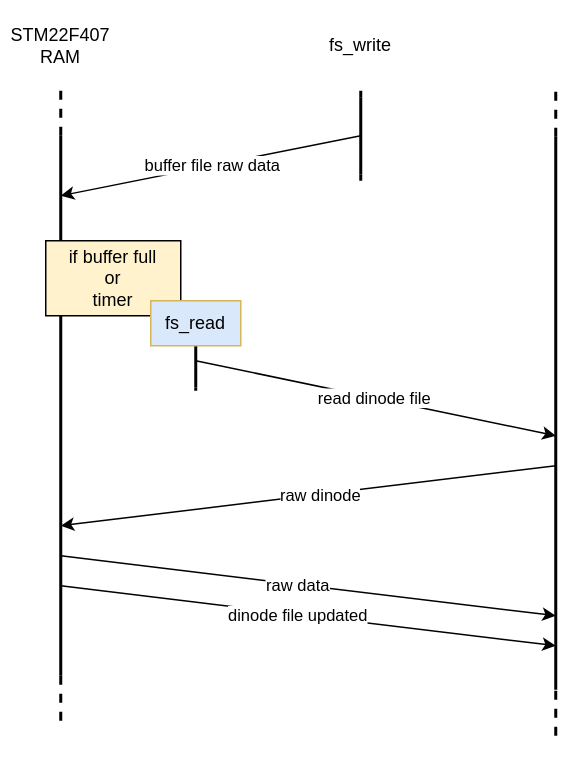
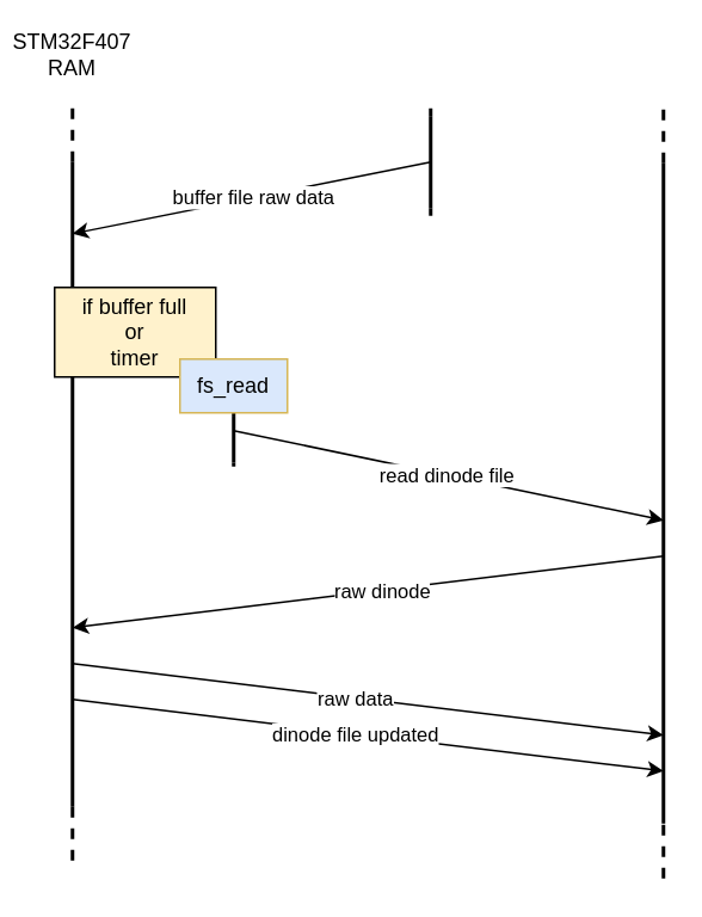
  <mxCell id="0" />
  <mxCell id="1" parent="0" />
  <mxCell id="2" value="" style="group" parent="1" vertex="1" connectable="0"><mxGeometry x="370" y="60" height="430" as="geometry" /></mxCell>
  <mxCell id="3" value="" style="endArrow=none;html=1;strokeWidth=2;" parent="2" edge="1"><mxGeometry width="50" height="50" relative="1" as="geometry"><mxPoint y="399.286" as="sourcePoint" /><mxPoint y="30.714" as="targetPoint" /></mxGeometry></mxCell>
  <mxCell id="4" value="" style="endArrow=none;dashed=1;html=1;strokeWidth=2;" parent="2" edge="1"><mxGeometry width="50" height="50" relative="1" as="geometry"><mxPoint y="30.714" as="sourcePoint" /><mxPoint as="targetPoint" /></mxGeometry></mxCell>
  <mxCell id="5" value="" style="endArrow=none;dashed=1;html=1;strokeWidth=2;" parent="2" edge="1"><mxGeometry width="50" height="50" relative="1" as="geometry"><mxPoint y="430.0" as="sourcePoint" /><mxPoint y="399.286" as="targetPoint" /></mxGeometry></mxCell>
  <mxCell id="6" value="" style="group" parent="1" vertex="1" connectable="0"><mxGeometry x="40" y="60" height="420" as="geometry" /></mxCell>
  <mxCell id="7" value="" style="endArrow=none;html=1;strokeWidth=2;" parent="6" edge="1"><mxGeometry width="50" height="50" relative="1" as="geometry"><mxPoint y="390" as="sourcePoint" /><mxPoint y="30" as="targetPoint" /></mxGeometry></mxCell>
  <mxCell id="8" value="" style="endArrow=none;dashed=1;html=1;strokeWidth=2;" parent="6" edge="1"><mxGeometry width="50" height="50" relative="1" as="geometry"><mxPoint y="30" as="sourcePoint" /><mxPoint as="targetPoint" /></mxGeometry></mxCell>
  <mxCell id="9" value="" style="endArrow=none;dashed=1;html=1;strokeWidth=2;" parent="6" edge="1"><mxGeometry width="50" height="50" relative="1" as="geometry"><mxPoint y="420" as="sourcePoint" /><mxPoint y="390" as="targetPoint" /></mxGeometry></mxCell>
- <mxCell id="10" value="&lt;div align=&quot;center&quot;&gt;STM22F407&lt;/div&gt;&lt;div&gt;RAM&lt;/div&gt;" style="text;html=1;strokeColor=none;fillColor=none;align=center;verticalAlign=middle;whiteSpace=wrap;rounded=0;" parent="1" vertex="1"><mxGeometry x="20" y="20" width="40" height="20" as="geometry" /></mxCell>
+ <mxCell id="10" value="&lt;div align=&quot;center&quot;&gt;STM32F407&lt;/div&gt;&lt;div&gt;RAM&lt;/div&gt;" style="text;html=1;strokeColor=none;fillColor=none;align=center;verticalAlign=middle;whiteSpace=wrap;rounded=0;" parent="1" vertex="1"><mxGeometry x="20" y="20" width="40" height="20" as="geometry" /></mxCell>
  <mxCell id="11" value="" style="endArrow=classic;html=1;strokeWidth=1;" parent="1" edge="1"><mxGeometry width="50" height="50" relative="1" as="geometry"><mxPoint x="240" y="90" as="sourcePoint" /><mxPoint x="40" y="130" as="targetPoint" /></mxGeometry></mxCell>
  <mxCell id="12" value="buffer file raw data" style="edgeLabel;html=1;align=center;verticalAlign=middle;resizable=0;points=[];" parent="11" vertex="1" connectable="0"><mxGeometry x="-0.113" y="2" relative="1" as="geometry"><mxPoint x="-12" as="offset" /></mxGeometry></mxCell>
  <mxCell id="13" value="" style="endArrow=classic;html=1;strokeWidth=1;" parent="1" edge="1"><mxGeometry width="50" height="50" relative="1" as="geometry"><mxPoint x="40" y="370" as="sourcePoint" /><mxPoint x="370" y="410" as="targetPoint" /></mxGeometry></mxCell>
  <mxCell id="14" value="raw data" style="edgeLabel;html=1;align=center;verticalAlign=middle;resizable=0;points=[];" parent="13" vertex="1" connectable="0"><mxGeometry x="-0.113" y="2" relative="1" as="geometry"><mxPoint x="11" y="4" as="offset" /></mxGeometry></mxCell>
  <mxCell id="15" value="" style="group" parent="1" vertex="1" connectable="0"><mxGeometry x="240" y="60" height="60" as="geometry" /></mxCell>
  <mxCell id="16" value="" style="endArrow=none;html=1;strokeWidth=2;" parent="15" edge="1"><mxGeometry width="50" height="50" relative="1" as="geometry"><mxPoint y="55.714" as="sourcePoint" /><mxPoint y="4.286" as="targetPoint" /></mxGeometry></mxCell>
  <mxCell id="17" value="" style="endArrow=none;dashed=1;html=1;strokeWidth=2;" parent="15" edge="1"><mxGeometry width="50" height="50" relative="1" as="geometry"><mxPoint y="4.286" as="sourcePoint" /><mxPoint as="targetPoint" /></mxGeometry></mxCell>
  <mxCell id="18" value="" style="endArrow=none;dashed=1;html=1;strokeWidth=2;" parent="15" edge="1"><mxGeometry width="50" height="50" relative="1" as="geometry"><mxPoint y="60.0" as="sourcePoint" /><mxPoint y="55.714" as="targetPoint" /></mxGeometry></mxCell>
- <mxCell id="19" value="fs_write" style="text;html=1;strokeColor=none;fillColor=none;align=center;verticalAlign=middle;whiteSpace=wrap;rounded=0;" parent="1" vertex="1"><mxGeometry x="220" y="20" width="40" height="20" as="geometry" /></mxCell>
  <mxCell id="20" value="&lt;div&gt;if buffer full&lt;/div&gt;&lt;div&gt;or&lt;/div&gt;&lt;div&gt;timer&lt;br&gt;&lt;/div&gt;" style="rounded=0;whiteSpace=wrap;html=1;fillColor=#fff2cc;" parent="1" vertex="1"><mxGeometry x="30" y="160" width="90" height="50" as="geometry" /></mxCell>
  <mxCell id="21" value="" style="group" vertex="1" connectable="0" parent="1"><mxGeometry x="130" y="230" height="30" as="geometry" /></mxCell>
  <mxCell id="22" value="" style="endArrow=none;html=1;strokeWidth=2;" edge="1" parent="21"><mxGeometry width="50" height="50" relative="1" as="geometry"><mxPoint y="27.857" as="sourcePoint" /><mxPoint y="2.143" as="targetPoint" /></mxGeometry></mxCell>
  <mxCell id="23" value="" style="endArrow=none;dashed=1;html=1;strokeWidth=2;" edge="1" parent="21"><mxGeometry width="50" height="50" relative="1" as="geometry"><mxPoint y="2.143" as="sourcePoint" /><mxPoint as="targetPoint" /></mxGeometry></mxCell>
  <mxCell id="24" value="" style="endArrow=none;dashed=1;html=1;strokeWidth=2;" edge="1" parent="21"><mxGeometry width="50" height="50" relative="1" as="geometry"><mxPoint y="30.0" as="sourcePoint" /><mxPoint y="27.857" as="targetPoint" /></mxGeometry></mxCell>
  <mxCell id="25" value="" style="endArrow=classic;html=1;strokeWidth=1;" edge="1" parent="1"><mxGeometry width="50" height="50" relative="1" as="geometry"><mxPoint x="130" y="240" as="sourcePoint" /><mxPoint x="370" y="290" as="targetPoint" /></mxGeometry></mxCell>
  <mxCell id="26" value="&lt;div&gt;read dinode file&lt;br&gt;&lt;/div&gt;" style="edgeLabel;html=1;align=center;verticalAlign=middle;resizable=0;points=[];" vertex="1" connectable="0" parent="25"><mxGeometry x="-0.113" y="2" relative="1" as="geometry"><mxPoint x="11" y="4" as="offset" /></mxGeometry></mxCell>
  <mxCell id="27" value="fs_read" style="rounded=0;whiteSpace=wrap;html=1;fillColor=#dae8fc;strokeColor=#d6b656;" vertex="1" parent="1"><mxGeometry x="100" y="200" width="60" height="30" as="geometry" /></mxCell>
  <mxCell id="28" value="" style="endArrow=classic;html=1;strokeWidth=1;" edge="1" parent="1"><mxGeometry width="50" height="50" relative="1" as="geometry"><mxPoint x="370" y="310" as="sourcePoint" /><mxPoint x="40" y="350" as="targetPoint" /></mxGeometry></mxCell>
  <mxCell id="29" value="raw dinode" style="edgeLabel;html=1;align=center;verticalAlign=middle;resizable=0;points=[];" vertex="1" connectable="0" parent="28"><mxGeometry x="-0.113" y="2" relative="1" as="geometry"><mxPoint x="-12" as="offset" /></mxGeometry></mxCell>
  <mxCell id="30" value="" style="endArrow=classic;html=1;strokeWidth=1;" edge="1" parent="1"><mxGeometry width="50" height="50" relative="1" as="geometry"><mxPoint x="40" y="390" as="sourcePoint" /><mxPoint x="370" y="430" as="targetPoint" /></mxGeometry></mxCell>
  <mxCell id="31" value="dinode file updated" style="edgeLabel;html=1;align=center;verticalAlign=middle;resizable=0;points=[];" vertex="1" connectable="0" parent="30"><mxGeometry x="-0.113" y="2" relative="1" as="geometry"><mxPoint x="11" y="4" as="offset" /></mxGeometry></mxCell>
